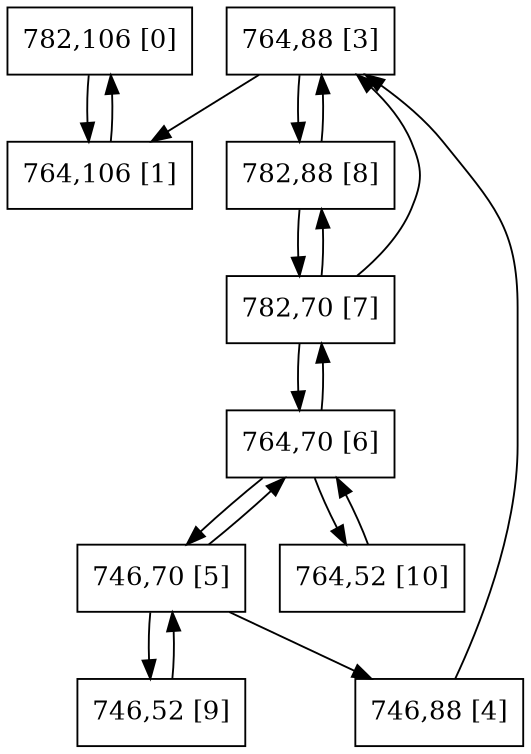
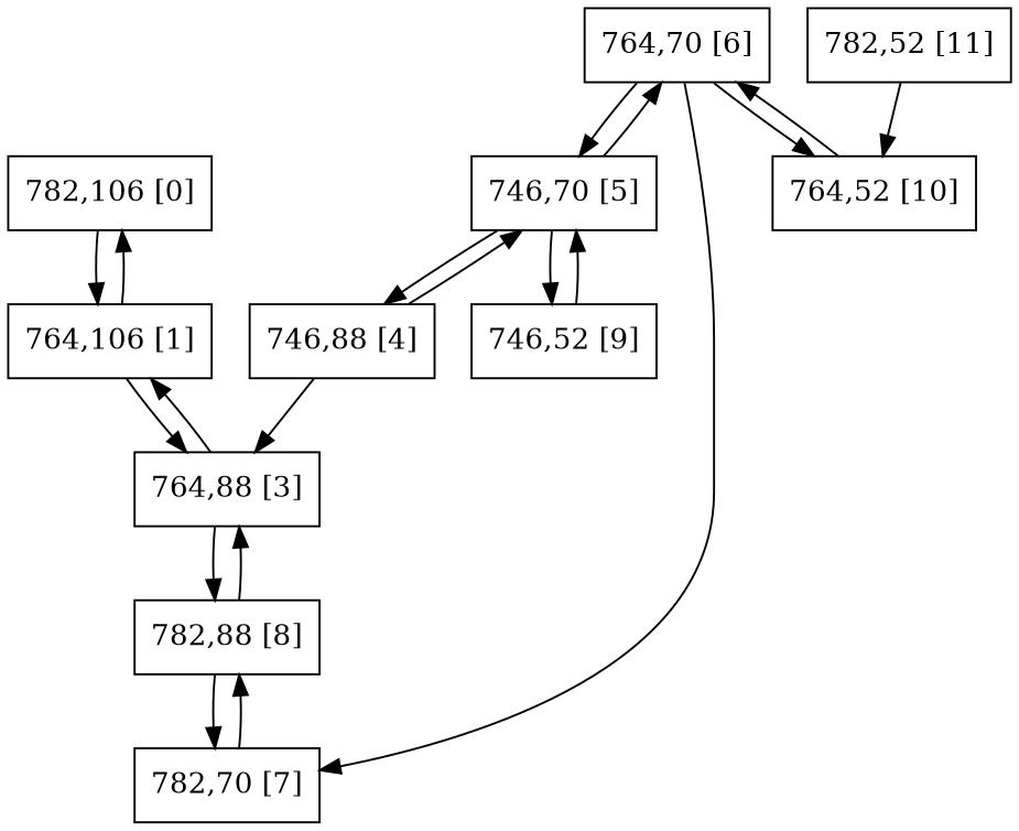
  digraph {
    bgcolor=white
    node [color=black shape=polygon sides=4]
    n1 [label="782,106 [0]"]
    n2 [label="764,106 [1]"]
    n3 [label="764,88 [3]"]
    n4 [label="782,88 [8]"]
    n5 [label="746,88 [4]"]
    n6 [label="746,70 [5]"]
    n7 [label="782,70 [7]"]
    n8 [label="764,70 [6]"]
    n9 [label="746,52 [9]"]
    n10 [label="764,52 [10]"]
+   n11 [label="782,52 [11]"]
    n1 -> n2
    n2 -> n1
-   n7 -> n3
+   n2 -> n3
    n3 -> n2
    n3 -> n4
    n4 -> n3
    n4 -> n7
    n5 -> n3
+   n5 -> n6
    n6 -> n5
    n6 -> n8
    n6 -> n9
    n7 -> n4
-   n7 -> n8
    n8 -> n6
    n8 -> n7
    n8 -> n10
    n9 -> n6
    n10 -> n8
+   n11 -> n10
  }
